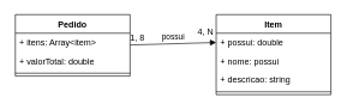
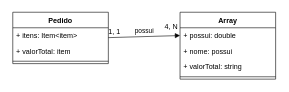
  <mxCell id="0" />
  <mxCell id="1" parent="0" />
  <mxCell id="2" value="Pedido" style="swimlane;fontStyle=1;align=center;verticalAlign=top;childLayout=stackLayout;horizontal=1;startSize=26;horizontalStack=0;resizeParent=1;resizeParentMax=0;resizeLast=0;collapsible=1;marginBottom=0;whiteSpace=wrap;html=1;" vertex="1" parent="1"><mxGeometry x="20" y="20" width="160" height="86" as="geometry" /></mxCell>
- <mxCell id="3" value="+ itens: Array&amp;lt;item&amp;gt;" style="text;strokeColor=none;fillColor=none;align=left;verticalAlign=top;spacingLeft=4;spacingRight=4;overflow=hidden;rotatable=0;points=[[0,0.5],[1,0.5]];portConstraint=eastwest;whiteSpace=wrap;html=1;" vertex="1" parent="2"><mxGeometry y="26" width="160" height="26" as="geometry" /></mxCell>
- <mxCell id="4" value="+ valorTotal: double" style="text;strokeColor=none;fillColor=none;align=left;verticalAlign=top;spacingLeft=4;spacingRight=4;overflow=hidden;rotatable=0;points=[[0,0.5],[1,0.5]];portConstraint=eastwest;whiteSpace=wrap;html=1;" vertex="1" parent="2"><mxGeometry y="52" width="160" height="26" as="geometry" /></mxCell>
+ <mxCell id="3" value="+ itens: Item&amp;lt;item&amp;gt;" style="text;strokeColor=none;fillColor=none;align=left;verticalAlign=top;spacingLeft=4;spacingRight=4;overflow=hidden;rotatable=0;points=[[0,0.5],[1,0.5]];portConstraint=eastwest;whiteSpace=wrap;html=1;" vertex="1" parent="2"><mxGeometry y="26" width="160" height="26" as="geometry" /></mxCell>
+ <mxCell id="4" value="+ valorTotal: item" style="text;strokeColor=none;fillColor=none;align=left;verticalAlign=top;spacingLeft=4;spacingRight=4;overflow=hidden;rotatable=0;points=[[0,0.5],[1,0.5]];portConstraint=eastwest;whiteSpace=wrap;html=1;" vertex="1" parent="2"><mxGeometry y="52" width="160" height="26" as="geometry" /></mxCell>
  <mxCell id="5" value="" style="line;strokeWidth=1;fillColor=none;align=left;verticalAlign=middle;spacingTop=-1;spacingLeft=3;spacingRight=3;rotatable=0;labelPosition=right;points=[];portConstraint=eastwest;strokeColor=inherit;" vertex="1" parent="2"><mxGeometry y="78" width="160" height="8" as="geometry" /></mxCell>
- <mxCell id="6" value="Item" style="swimlane;fontStyle=1;align=center;verticalAlign=top;childLayout=stackLayout;horizontal=1;startSize=26;horizontalStack=0;resizeParent=1;resizeParentMax=0;resizeLast=0;collapsible=1;marginBottom=0;whiteSpace=wrap;html=1;" vertex="1" parent="1"><mxGeometry x="300" y="20" width="160" height="112" as="geometry" /></mxCell>
+ <mxCell id="6" value="Array" style="swimlane;fontStyle=1;align=center;verticalAlign=top;childLayout=stackLayout;horizontal=1;startSize=26;horizontalStack=0;resizeParent=1;resizeParentMax=0;resizeLast=0;collapsible=1;marginBottom=0;whiteSpace=wrap;html=1;" vertex="1" parent="1"><mxGeometry x="300" y="20" width="160" height="112" as="geometry" /></mxCell>
  <mxCell id="7" value="+ possui: double&amp;nbsp;" style="text;strokeColor=none;fillColor=none;align=left;verticalAlign=top;spacingLeft=4;spacingRight=4;overflow=hidden;rotatable=0;points=[[0,0.5],[1,0.5]];portConstraint=eastwest;whiteSpace=wrap;html=1;" vertex="1" parent="6"><mxGeometry y="26" width="160" height="26" as="geometry" /></mxCell>
  <mxCell id="8" value="+ nome: possui" style="text;strokeColor=none;fillColor=none;align=left;verticalAlign=top;spacingLeft=4;spacingRight=4;overflow=hidden;rotatable=0;points=[[0,0.5],[1,0.5]];portConstraint=eastwest;whiteSpace=wrap;html=1;" vertex="1" parent="6"><mxGeometry y="52" width="160" height="26" as="geometry" /></mxCell>
- <mxCell id="9" value="+ descricao: string" style="text;strokeColor=none;fillColor=none;align=left;verticalAlign=top;spacingLeft=4;spacingRight=4;overflow=hidden;rotatable=0;points=[[0,0.5],[1,0.5]];portConstraint=eastwest;whiteSpace=wrap;html=1;" vertex="1" parent="6"><mxGeometry y="78" width="160" height="26" as="geometry" /></mxCell>
+ <mxCell id="9" value="+ valorTotal: string" style="text;strokeColor=none;fillColor=none;align=left;verticalAlign=top;spacingLeft=4;spacingRight=4;overflow=hidden;rotatable=0;points=[[0,0.5],[1,0.5]];portConstraint=eastwest;whiteSpace=wrap;html=1;" vertex="1" parent="6"><mxGeometry y="78" width="160" height="26" as="geometry" /></mxCell>
  <mxCell id="10" value="" style="line;strokeWidth=1;fillColor=none;align=left;verticalAlign=middle;spacingTop=-1;spacingLeft=3;spacingRight=3;rotatable=0;labelPosition=right;points=[];portConstraint=eastwest;strokeColor=inherit;" vertex="1" parent="6"><mxGeometry y="104" width="160" height="8" as="geometry" /></mxCell>
  <mxCell id="11" value="possui" style="html=1;verticalAlign=bottom;endArrow=block;curved=0;rounded=0;entryX=0;entryY=0.5;entryDx=0;entryDy=0;" edge="1" parent="1" target="7"><mxGeometry width="80" relative="1" as="geometry"><mxPoint x="180" y="62.5" as="sourcePoint" /><mxPoint x="300" y="63" as="targetPoint" /><mxPoint as="offset" /></mxGeometry></mxCell>
  <mxCell id="12" value="4, N" style="text;html=1;align=center;verticalAlign=middle;resizable=0;points=[];autosize=1;strokeColor=none;fillColor=none;" vertex="1" parent="1"><mxGeometry x="260" y="30" width="50" height="30" as="geometry" /></mxCell>
- <mxCell id="13" value="1, 8" style="text;html=1;align=center;verticalAlign=middle;resizable=0;points=[];autosize=1;strokeColor=none;fillColor=none;" vertex="1" parent="1"><mxGeometry x="170" y="38" width="40" height="30" as="geometry" /></mxCell>
+ <mxCell id="13" value="1, 1" style="text;html=1;align=center;verticalAlign=middle;resizable=0;points=[];autosize=1;strokeColor=none;fillColor=none;" vertex="1" parent="1"><mxGeometry x="170" y="38" width="40" height="30" as="geometry" /></mxCell>
